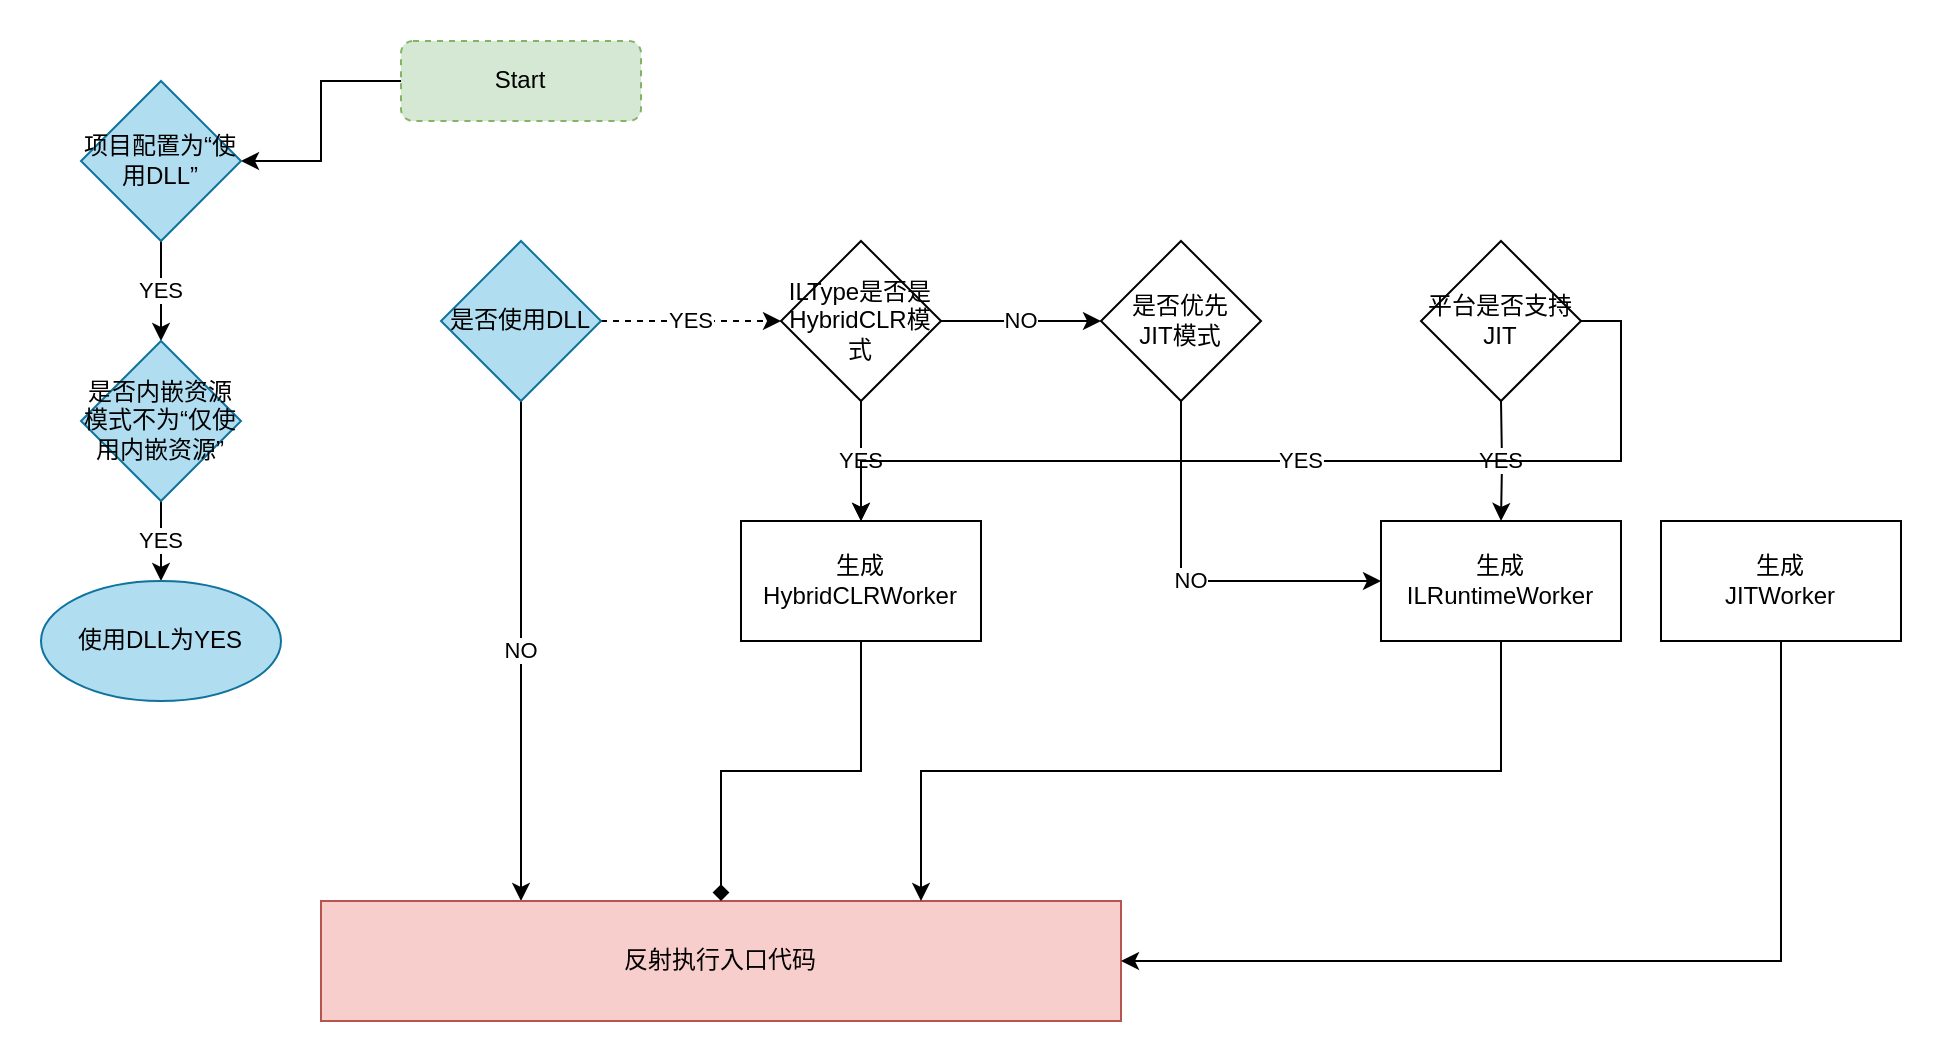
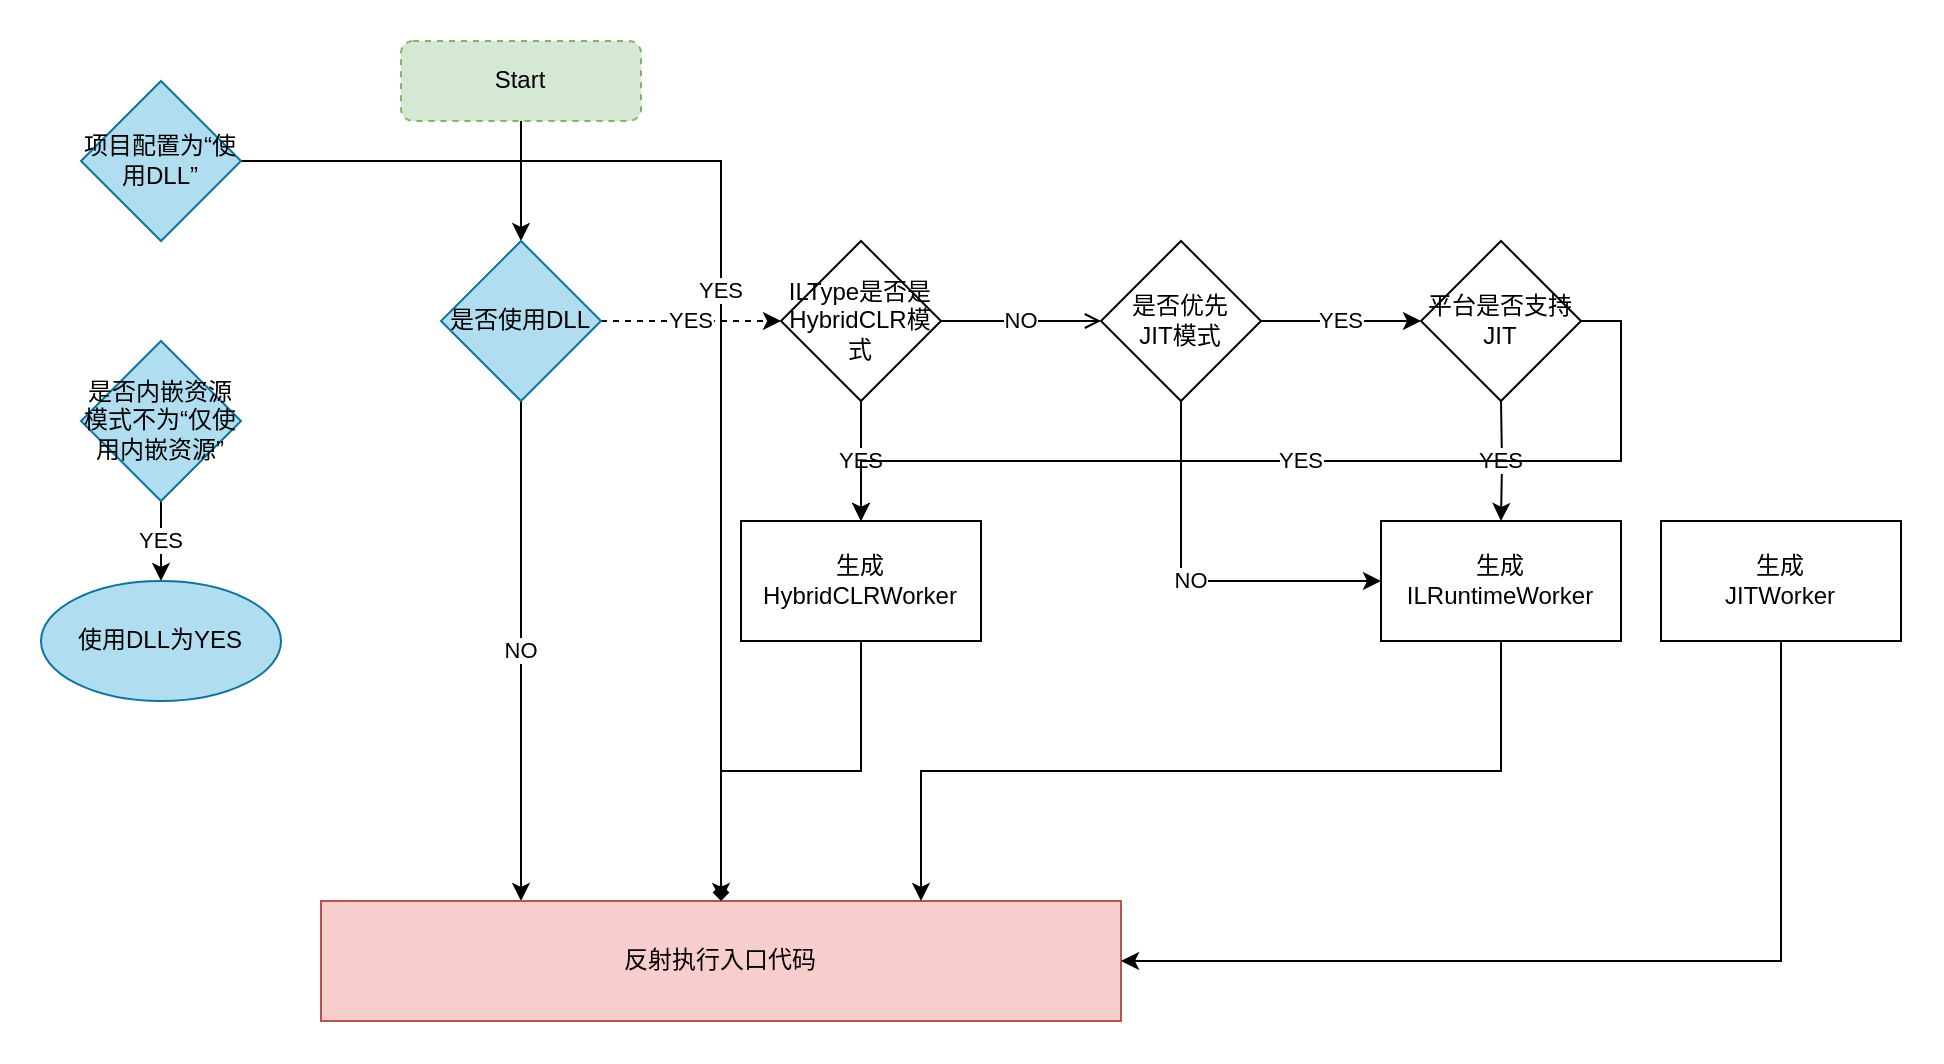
  <mxCell id="0" />
  <mxCell id="1" parent="0" />
- <mxCell id="2" style="edgeStyle=orthogonalEdgeStyle;rounded=0;orthogonalLoop=1;jettySize=auto;html=1;" parent="1" source="3" target="8" edge="1"><mxGeometry relative="1" as="geometry" /></mxCell>
+ <mxCell id="2" style="edgeStyle=orthogonalEdgeStyle;rounded=0;orthogonalLoop=1;jettySize=auto;html=1;entryX=0.5;entryY=0;entryDx=0;entryDy=0;" parent="1" source="3" target="6" edge="1"><mxGeometry relative="1" as="geometry" /></mxCell>
  <mxCell id="3" value="Start" style="rounded=1;whiteSpace=wrap;html=1;fontSize=12;glass=0;strokeWidth=1;shadow=0;fillColor=#d5e8d4;strokeColor=#82b366;dashed=1;" parent="1" vertex="1"><mxGeometry x="200" y="20" width="120" height="40" as="geometry" /></mxCell>
  <mxCell id="4" value="YES" style="edgeStyle=orthogonalEdgeStyle;rounded=0;orthogonalLoop=1;jettySize=auto;html=1;entryX=0;entryY=0.5;entryDx=0;entryDy=0;dashed=1;" parent="1" source="6" target="15" edge="1"><mxGeometry relative="1" as="geometry"><mxPoint x="260" y="250" as="targetPoint" /></mxGeometry></mxCell>
  <mxCell id="5" value="NO" style="edgeStyle=orthogonalEdgeStyle;rounded=0;orthogonalLoop=1;jettySize=auto;html=1;entryX=0.25;entryY=0;entryDx=0;entryDy=0;" parent="1" source="6" target="12" edge="1"><mxGeometry relative="1" as="geometry"><mxPoint x="550" y="160" as="targetPoint" /></mxGeometry></mxCell>
  <mxCell id="6" value="是否使用DLL" style="rhombus;whiteSpace=wrap;html=1;fillColor=#b1ddf0;strokeColor=#10739e;" parent="1" vertex="1"><mxGeometry x="220" y="120" width="80" height="80" as="geometry" /></mxCell>
- <mxCell id="7" value="YES" style="edgeStyle=orthogonalEdgeStyle;rounded=0;orthogonalLoop=1;jettySize=auto;html=1;entryX=0.5;entryY=0;entryDx=0;entryDy=0;" parent="1" source="8" target="10" edge="1"><mxGeometry relative="1" as="geometry"><mxPoint x="80" y="50" as="targetPoint" /></mxGeometry></mxCell>
+ <mxCell id="7" value="YES" style="edgeStyle=orthogonalEdgeStyle;rounded=0;orthogonalLoop=1;jettySize=auto;html=1;" parent="1" source="8" target="12" edge="1"><mxGeometry relative="1" as="geometry"><mxPoint x="80" y="50" as="targetPoint" /></mxGeometry></mxCell>
  <mxCell id="8" value="项目配置为“使用DLL”" style="rhombus;whiteSpace=wrap;html=1;fillColor=#b1ddf0;strokeColor=#10739e;" parent="1" vertex="1"><mxGeometry x="40" y="40" width="80" height="80" as="geometry" /></mxCell>
  <mxCell id="9" value="YES" style="edgeStyle=orthogonalEdgeStyle;rounded=0;orthogonalLoop=1;jettySize=auto;html=1;" parent="1" source="10" target="11" edge="1"><mxGeometry relative="1" as="geometry" /></mxCell>
  <mxCell id="10" value="是否内嵌资源模式不为“仅使用内嵌资源”" style="rhombus;whiteSpace=wrap;html=1;fillColor=#b1ddf0;strokeColor=#10739e;" parent="1" vertex="1"><mxGeometry x="40" y="170" width="80" height="80" as="geometry" /></mxCell>
  <mxCell id="11" value="使用DLL为YES" style="ellipse;whiteSpace=wrap;html=1;fillColor=#b1ddf0;strokeColor=#10739e;" parent="1" vertex="1"><mxGeometry x="20" y="290" width="120" height="60" as="geometry" /></mxCell>
  <mxCell id="12" value="反射执行入口代码" style="rounded=1;whiteSpace=wrap;html=1;fillColor=#f8cecc;strokeColor=#b85450;arcSize=0;" parent="1" vertex="1"><mxGeometry x="160" y="450" width="400" height="60" as="geometry" /></mxCell>
  <mxCell id="13" value="YES" style="edgeStyle=orthogonalEdgeStyle;rounded=0;orthogonalLoop=1;jettySize=auto;html=1;" edge="1" parent="1" source="15" target="17"><mxGeometry relative="1" as="geometry" /></mxCell>
- <mxCell id="14" value="NO" style="edgeStyle=orthogonalEdgeStyle;rounded=0;orthogonalLoop=1;jettySize=auto;html=1;" edge="1" parent="1" source="15" target="20"><mxGeometry relative="1" as="geometry" /></mxCell>
+ <mxCell id="14" value="NO" style="edgeStyle=orthogonalEdgeStyle;rounded=0;orthogonalLoop=1;jettySize=auto;html=1;endArrow=open;" edge="1" parent="1" source="15" target="20"><mxGeometry relative="1" as="geometry" /></mxCell>
  <mxCell id="15" value="ILType是否是HybridCLR模式" style="rhombus;whiteSpace=wrap;html=1;" parent="1" vertex="1"><mxGeometry x="390" y="120" width="80" height="80" as="geometry" /></mxCell>
  <mxCell id="16" style="edgeStyle=orthogonalEdgeStyle;rounded=0;orthogonalLoop=1;jettySize=auto;html=1;exitX=0.5;exitY=1;exitDx=0;exitDy=0;entryX=0.5;entryY=0;entryDx=0;entryDy=0;endArrow=diamond;" edge="1" parent="1" source="17" target="12"><mxGeometry relative="1" as="geometry"><mxPoint x="430" y="400" as="targetPoint" /></mxGeometry></mxCell>
  <mxCell id="17" value="生成&lt;br&gt;HybridCLRWorker" style="whiteSpace=wrap;html=1;" vertex="1" parent="1"><mxGeometry x="370" y="260" width="120" height="60" as="geometry" /></mxCell>
  <mxCell id="18" value="NO" style="edgeStyle=orthogonalEdgeStyle;rounded=0;orthogonalLoop=1;jettySize=auto;html=1;entryX=0;entryY=0.5;entryDx=0;entryDy=0;exitX=0.5;exitY=1;exitDx=0;exitDy=0;" edge="1" parent="1" source="20" target="25"><mxGeometry relative="1" as="geometry" /></mxCell>
+ <mxCell id="19" value="YES" style="edgeStyle=orthogonalEdgeStyle;rounded=0;orthogonalLoop=1;jettySize=auto;html=1;entryX=0;entryY=0.5;entryDx=0;entryDy=0;" edge="1" parent="1" source="20" target="27"><mxGeometry relative="1" as="geometry"><mxPoint x="710" y="160" as="targetPoint" /></mxGeometry></mxCell>
  <mxCell id="20" value="是否优先&lt;br&gt;JIT模式" style="rhombus;whiteSpace=wrap;html=1;" vertex="1" parent="1"><mxGeometry x="550" y="120" width="80" height="80" as="geometry" /></mxCell>
  <mxCell id="21" style="edgeStyle=orthogonalEdgeStyle;rounded=0;orthogonalLoop=1;jettySize=auto;html=1;exitX=0.5;exitY=1;exitDx=0;exitDy=0;entryX=1;entryY=0.5;entryDx=0;entryDy=0;" edge="1" parent="1" source="22" target="12"><mxGeometry relative="1" as="geometry" /></mxCell>
  <mxCell id="22" value="生成&lt;br&gt;JITWorker" style="whiteSpace=wrap;html=1;" vertex="1" parent="1"><mxGeometry x="830" y="260" width="120" height="60" as="geometry" /></mxCell>
  <mxCell id="23" value="YES" style="edgeStyle=orthogonalEdgeStyle;rounded=0;orthogonalLoop=1;jettySize=auto;html=1;" edge="1" parent="1" target="25"><mxGeometry relative="1" as="geometry"><mxPoint x="750" y="200" as="sourcePoint" /></mxGeometry></mxCell>
  <mxCell id="24" style="edgeStyle=orthogonalEdgeStyle;rounded=0;orthogonalLoop=1;jettySize=auto;html=1;exitX=0.5;exitY=1;exitDx=0;exitDy=0;entryX=0.75;entryY=0;entryDx=0;entryDy=0;" edge="1" parent="1" source="25" target="12"><mxGeometry relative="1" as="geometry" /></mxCell>
  <mxCell id="25" value="生成&lt;br&gt;ILRuntimeWorker" style="whiteSpace=wrap;html=1;" vertex="1" parent="1"><mxGeometry x="690" y="260" width="120" height="60" as="geometry" /></mxCell>
  <mxCell id="26" value="YES" style="edgeStyle=orthogonalEdgeStyle;rounded=0;orthogonalLoop=1;jettySize=auto;html=1;exitX=1;exitY=0.5;exitDx=0;exitDy=0;" edge="1" parent="1" source="27" target="17"><mxGeometry relative="1" as="geometry" /></mxCell>
  <mxCell id="27" value="平台是否支持&lt;br&gt;JIT" style="rhombus;whiteSpace=wrap;html=1;" vertex="1" parent="1"><mxGeometry x="710" y="120" width="80" height="80" as="geometry" /></mxCell>
